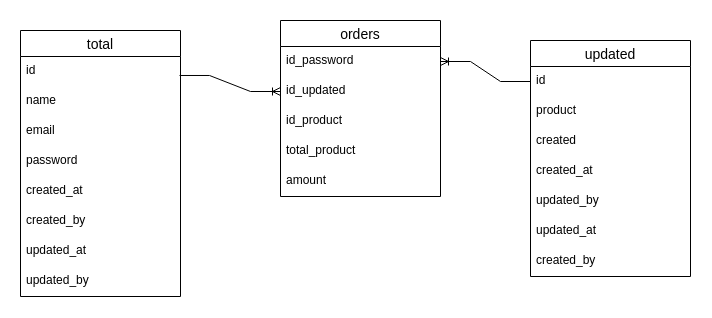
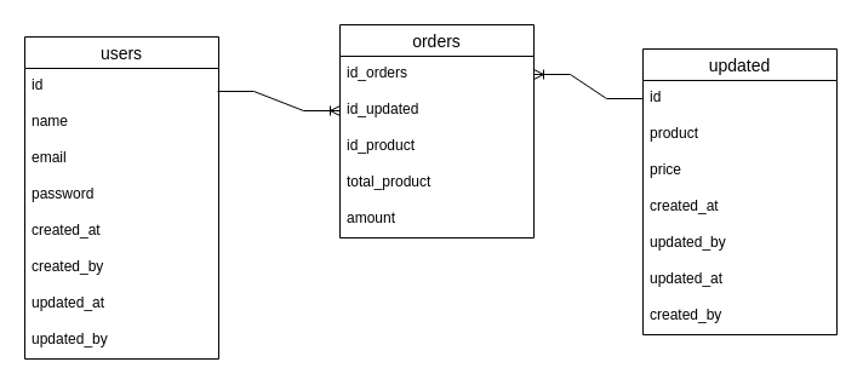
  <mxCell id="0" />
  <mxCell id="1" parent="0" />
  <mxCell id="2" value="updated" style="swimlane;fontStyle=0;childLayout=stackLayout;horizontal=1;startSize=26;horizontalStack=0;resizeParent=1;resizeParentMax=0;resizeLast=0;collapsible=1;marginBottom=0;align=center;fontSize=14;" parent="1" vertex="1"><mxGeometry x="530" y="40" width="160" height="236" as="geometry" /></mxCell>
  <mxCell id="3" value="id" style="text;strokeColor=none;fillColor=none;spacingLeft=4;spacingRight=4;overflow=hidden;rotatable=0;points=[[0,0.5],[1,0.5]];portConstraint=eastwest;fontSize=12;" parent="2" vertex="1"><mxGeometry y="26" width="160" height="30" as="geometry" /></mxCell>
  <mxCell id="4" value="product" style="text;strokeColor=none;fillColor=none;spacingLeft=4;spacingRight=4;overflow=hidden;rotatable=0;points=[[0,0.5],[1,0.5]];portConstraint=eastwest;fontSize=12;" parent="2" vertex="1"><mxGeometry y="56" width="160" height="30" as="geometry" /></mxCell>
- <mxCell id="5" value="created" style="text;strokeColor=none;fillColor=none;spacingLeft=4;spacingRight=4;overflow=hidden;rotatable=0;points=[[0,0.5],[1,0.5]];portConstraint=eastwest;fontSize=12;" parent="2" vertex="1"><mxGeometry y="86" width="160" height="30" as="geometry" /></mxCell>
+ <mxCell id="5" value="price" style="text;strokeColor=none;fillColor=none;spacingLeft=4;spacingRight=4;overflow=hidden;rotatable=0;points=[[0,0.5],[1,0.5]];portConstraint=eastwest;fontSize=12;" parent="2" vertex="1"><mxGeometry y="86" width="160" height="30" as="geometry" /></mxCell>
  <mxCell id="6" value="created_at&#10;" style="text;strokeColor=none;fillColor=none;spacingLeft=4;spacingRight=4;overflow=hidden;rotatable=0;points=[[0,0.5],[1,0.5]];portConstraint=eastwest;fontSize=12;" parent="2" vertex="1"><mxGeometry y="116" width="160" height="30" as="geometry" /></mxCell>
  <mxCell id="7" value="updated_by" style="text;strokeColor=none;fillColor=none;spacingLeft=4;spacingRight=4;overflow=hidden;rotatable=0;points=[[0,0.5],[1,0.5]];portConstraint=eastwest;fontSize=12;" parent="2" vertex="1"><mxGeometry y="146" width="160" height="30" as="geometry" /></mxCell>
  <mxCell id="8" value="updated_at" style="text;strokeColor=none;fillColor=none;spacingLeft=4;spacingRight=4;overflow=hidden;rotatable=0;points=[[0,0.5],[1,0.5]];portConstraint=eastwest;fontSize=12;" parent="2" vertex="1"><mxGeometry y="176" width="160" height="30" as="geometry" /></mxCell>
  <mxCell id="9" value="created_by" style="text;strokeColor=none;fillColor=none;spacingLeft=4;spacingRight=4;overflow=hidden;rotatable=0;points=[[0,0.5],[1,0.5]];portConstraint=eastwest;fontSize=12;" parent="2" vertex="1"><mxGeometry y="206" width="160" height="30" as="geometry" /></mxCell>
- <mxCell id="10" value="total" style="swimlane;fontStyle=0;childLayout=stackLayout;horizontal=1;startSize=26;horizontalStack=0;resizeParent=1;resizeParentMax=0;resizeLast=0;collapsible=1;marginBottom=0;align=center;fontSize=14;" parent="1" vertex="1"><mxGeometry x="20" y="30" width="160" height="266" as="geometry" /></mxCell>
+ <mxCell id="10" value="users" style="swimlane;fontStyle=0;childLayout=stackLayout;horizontal=1;startSize=26;horizontalStack=0;resizeParent=1;resizeParentMax=0;resizeLast=0;collapsible=1;marginBottom=0;align=center;fontSize=14;" parent="1" vertex="1"><mxGeometry x="20" y="30" width="160" height="266" as="geometry" /></mxCell>
  <mxCell id="11" value="id" style="text;strokeColor=none;fillColor=none;spacingLeft=4;spacingRight=4;overflow=hidden;rotatable=0;points=[[0,0.5],[1,0.5]];portConstraint=eastwest;fontSize=12;" parent="10" vertex="1"><mxGeometry y="26" width="160" height="30" as="geometry" /></mxCell>
  <mxCell id="12" value="name" style="text;strokeColor=none;fillColor=none;spacingLeft=4;spacingRight=4;overflow=hidden;rotatable=0;points=[[0,0.5],[1,0.5]];portConstraint=eastwest;fontSize=12;" parent="10" vertex="1"><mxGeometry y="56" width="160" height="30" as="geometry" /></mxCell>
  <mxCell id="13" value="email" style="text;strokeColor=none;fillColor=none;spacingLeft=4;spacingRight=4;overflow=hidden;rotatable=0;points=[[0,0.5],[1,0.5]];portConstraint=eastwest;fontSize=12;" parent="10" vertex="1"><mxGeometry y="86" width="160" height="30" as="geometry" /></mxCell>
  <mxCell id="14" value="password" style="text;strokeColor=none;fillColor=none;spacingLeft=4;spacingRight=4;overflow=hidden;rotatable=0;points=[[0,0.5],[1,0.5]];portConstraint=eastwest;fontSize=12;" parent="10" vertex="1"><mxGeometry y="116" width="160" height="30" as="geometry" /></mxCell>
  <mxCell id="15" value="created_at&#10;" style="text;strokeColor=none;fillColor=none;spacingLeft=4;spacingRight=4;overflow=hidden;rotatable=0;points=[[0,0.5],[1,0.5]];portConstraint=eastwest;fontSize=12;" parent="10" vertex="1"><mxGeometry y="146" width="160" height="30" as="geometry" /></mxCell>
  <mxCell id="16" value="created_by" style="text;strokeColor=none;fillColor=none;spacingLeft=4;spacingRight=4;overflow=hidden;rotatable=0;points=[[0,0.5],[1,0.5]];portConstraint=eastwest;fontSize=12;" parent="10" vertex="1"><mxGeometry y="176" width="160" height="30" as="geometry" /></mxCell>
  <mxCell id="17" value="updated_at" style="text;strokeColor=none;fillColor=none;spacingLeft=4;spacingRight=4;overflow=hidden;rotatable=0;points=[[0,0.5],[1,0.5]];portConstraint=eastwest;fontSize=12;" parent="10" vertex="1"><mxGeometry y="206" width="160" height="30" as="geometry" /></mxCell>
  <mxCell id="18" value="updated_by" style="text;strokeColor=none;fillColor=none;spacingLeft=4;spacingRight=4;overflow=hidden;rotatable=0;points=[[0,0.5],[1,0.5]];portConstraint=eastwest;fontSize=12;" parent="10" vertex="1"><mxGeometry y="236" width="160" height="30" as="geometry" /></mxCell>
  <mxCell id="19" value="orders" style="swimlane;fontStyle=0;childLayout=stackLayout;horizontal=1;startSize=26;horizontalStack=0;resizeParent=1;resizeParentMax=0;resizeLast=0;collapsible=1;marginBottom=0;align=center;fontSize=14;" parent="1" vertex="1"><mxGeometry x="280" y="20" width="160" height="176" as="geometry" /></mxCell>
- <mxCell id="20" value="id_password" style="text;strokeColor=none;fillColor=none;spacingLeft=4;spacingRight=4;overflow=hidden;rotatable=0;points=[[0,0.5],[1,0.5]];portConstraint=eastwest;fontSize=12;" parent="19" vertex="1"><mxGeometry y="26" width="160" height="30" as="geometry" /></mxCell>
+ <mxCell id="20" value="id_orders" style="text;strokeColor=none;fillColor=none;spacingLeft=4;spacingRight=4;overflow=hidden;rotatable=0;points=[[0,0.5],[1,0.5]];portConstraint=eastwest;fontSize=12;" parent="19" vertex="1"><mxGeometry y="26" width="160" height="30" as="geometry" /></mxCell>
  <mxCell id="21" value="id_updated" style="text;strokeColor=none;fillColor=none;spacingLeft=4;spacingRight=4;overflow=hidden;rotatable=0;points=[[0,0.5],[1,0.5]];portConstraint=eastwest;fontSize=12;" parent="19" vertex="1"><mxGeometry y="56" width="160" height="30" as="geometry" /></mxCell>
  <mxCell id="22" value="id_product" style="text;strokeColor=none;fillColor=none;spacingLeft=4;spacingRight=4;overflow=hidden;rotatable=0;points=[[0,0.5],[1,0.5]];portConstraint=eastwest;fontSize=12;" parent="19" vertex="1"><mxGeometry y="86" width="160" height="30" as="geometry" /></mxCell>
  <mxCell id="23" value="total_product" style="text;strokeColor=none;fillColor=none;spacingLeft=4;spacingRight=4;overflow=hidden;rotatable=0;points=[[0,0.5],[1,0.5]];portConstraint=eastwest;fontSize=12;" parent="19" vertex="1"><mxGeometry y="116" width="160" height="30" as="geometry" /></mxCell>
  <mxCell id="24" value="amount" style="text;strokeColor=none;fillColor=none;spacingLeft=4;spacingRight=4;overflow=hidden;rotatable=0;points=[[0,0.5],[1,0.5]];portConstraint=eastwest;fontSize=12;" parent="19" vertex="1"><mxGeometry y="146" width="160" height="30" as="geometry" /></mxCell>
  <mxCell id="25" value="" style="edgeStyle=entityRelationEdgeStyle;fontSize=12;html=1;endArrow=ERoneToMany;rounded=0;exitX=0.994;exitY=0.633;exitDx=0;exitDy=0;exitPerimeter=0;" parent="1" source="11" target="21" edge="1"><mxGeometry width="100" height="100" relative="1" as="geometry"><mxPoint x="180" y="110" as="sourcePoint" /><mxPoint x="280" y="10" as="targetPoint" /></mxGeometry></mxCell>
  <mxCell id="26" value="" style="edgeStyle=entityRelationEdgeStyle;fontSize=12;html=1;endArrow=ERoneToMany;rounded=0;exitX=0;exitY=0.5;exitDx=0;exitDy=0;" parent="1" source="3" target="20" edge="1"><mxGeometry width="100" height="100" relative="1" as="geometry"><mxPoint x="530" y="180" as="sourcePoint" /><mxPoint x="630" y="80" as="targetPoint" /></mxGeometry></mxCell>
